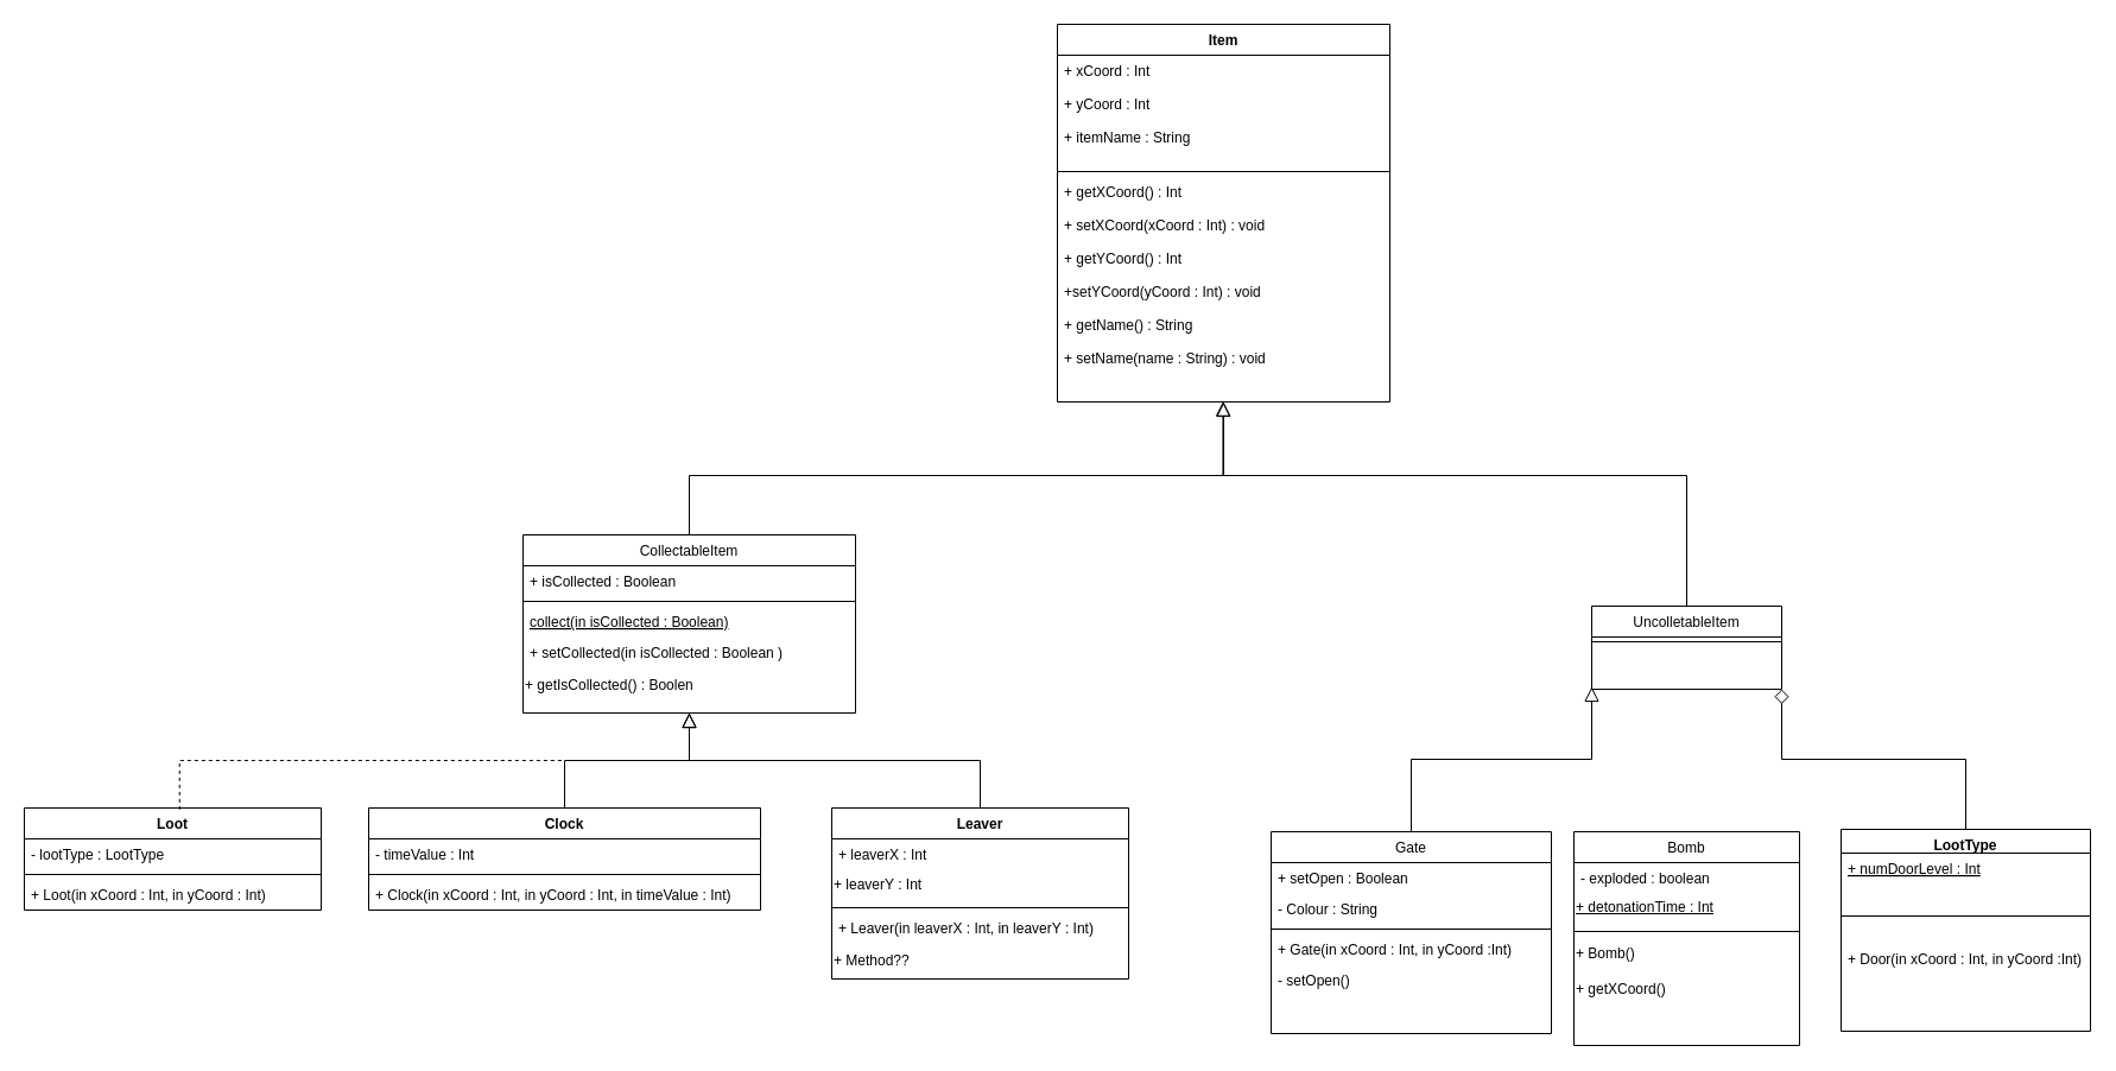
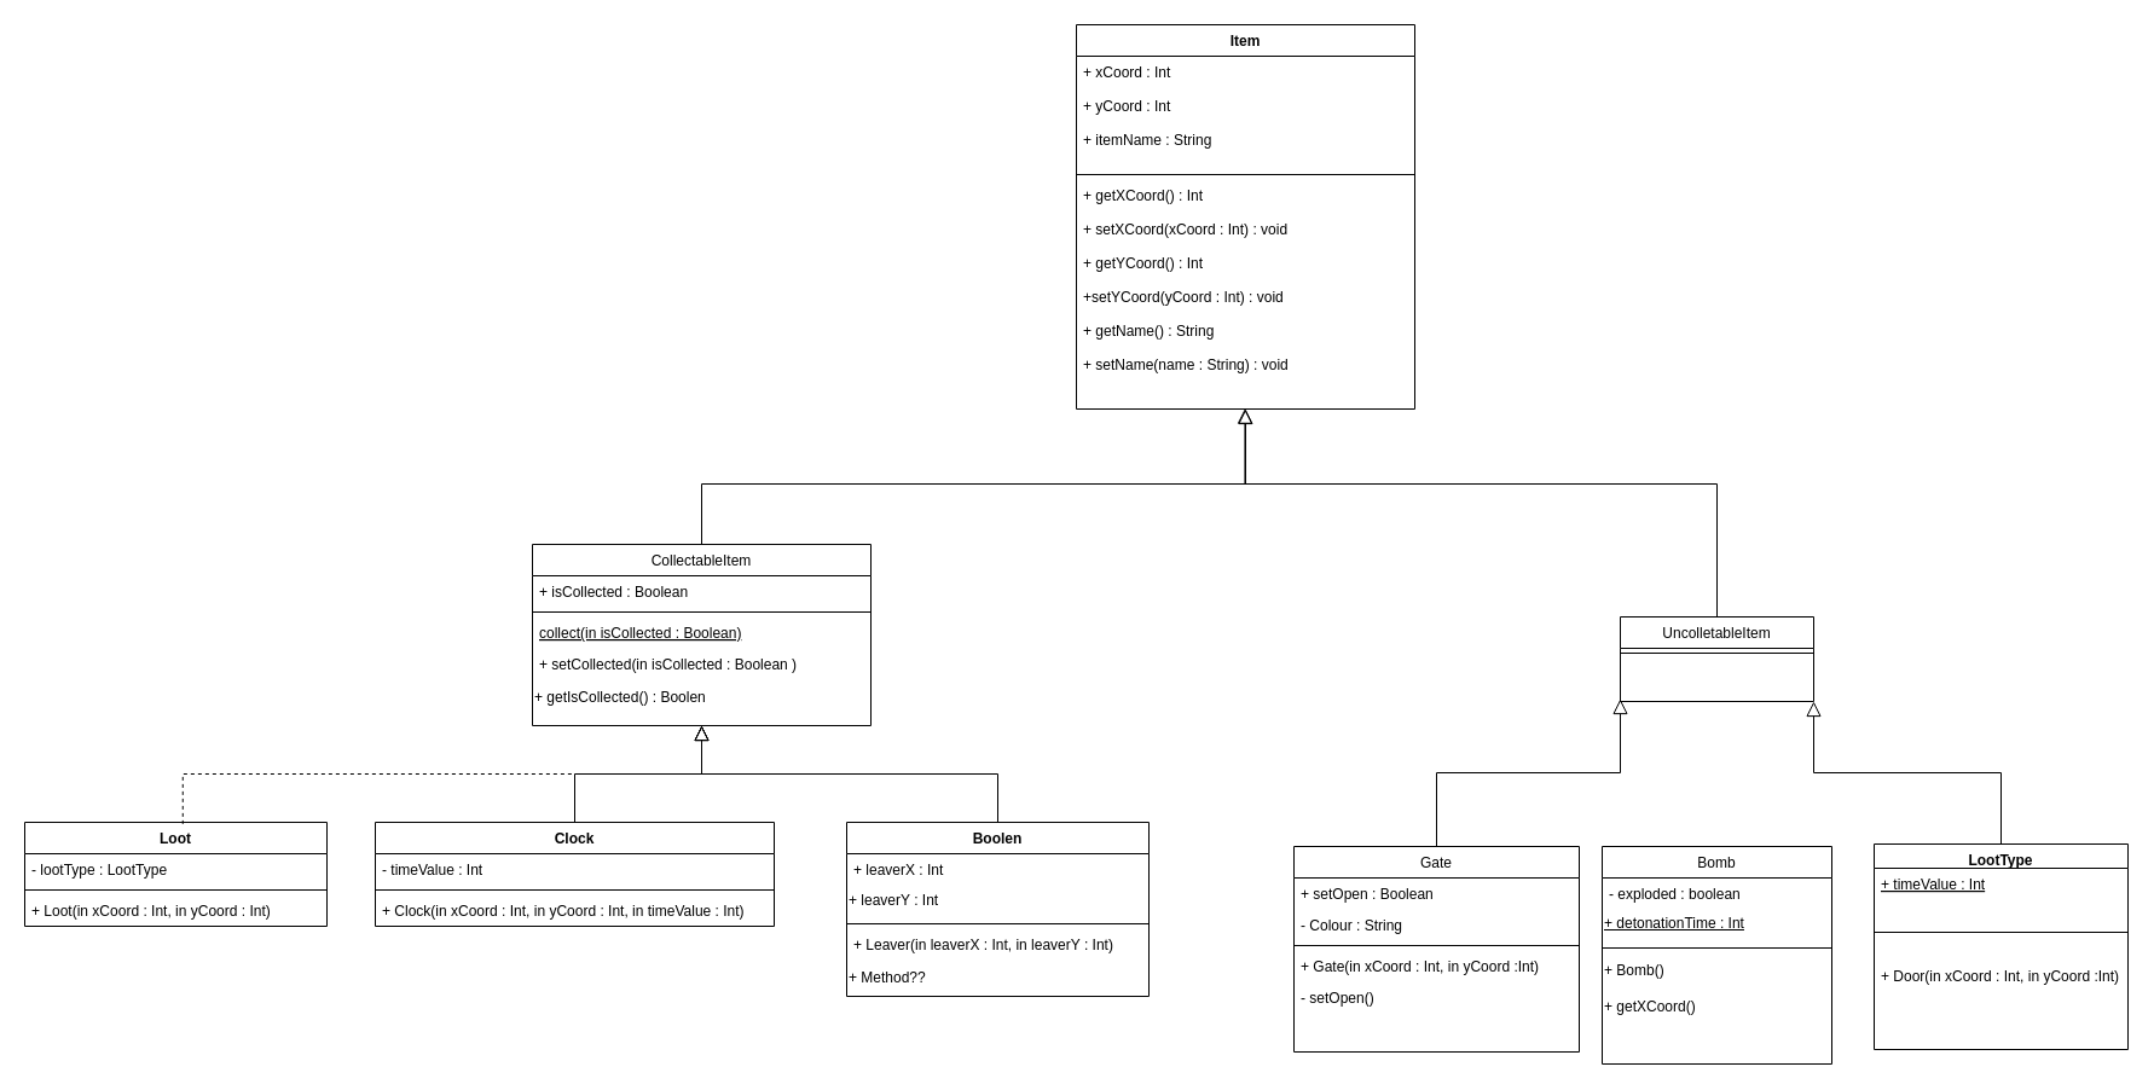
  <mxCell id="0" />
  <mxCell id="1" parent="0" />
  <mxCell id="2" value="CollectableItem" style="swimlane;fontStyle=0;align=center;verticalAlign=top;childLayout=stackLayout;horizontal=1;startSize=26;horizontalStack=0;resizeParent=1;resizeLast=0;collapsible=1;marginBottom=0;rounded=0;shadow=0;strokeWidth=1;" parent="1" vertex="1"><mxGeometry x="440" y="450" width="280" height="150" as="geometry"><mxRectangle x="130" y="380" width="160" height="26" as="alternateBounds" /></mxGeometry></mxCell>
  <mxCell id="3" value="+ isCollected : Boolean" style="text;align=left;verticalAlign=top;spacingLeft=4;spacingRight=4;overflow=hidden;rotatable=0;points=[[0,0.5],[1,0.5]];portConstraint=eastwest;" parent="2" vertex="1"><mxGeometry y="26" width="280" height="26" as="geometry" /></mxCell>
  <mxCell id="4" value="" style="line;html=1;strokeWidth=1;align=left;verticalAlign=middle;spacingTop=-1;spacingLeft=3;spacingRight=3;rotatable=0;labelPosition=right;points=[];portConstraint=eastwest;" parent="2" vertex="1"><mxGeometry y="52" width="280" height="8" as="geometry" /></mxCell>
  <mxCell id="5" value="collect(in isCollected : Boolean)" style="text;align=left;verticalAlign=top;spacingLeft=4;spacingRight=4;overflow=hidden;rotatable=0;points=[[0,0.5],[1,0.5]];portConstraint=eastwest;fontStyle=4" parent="2" vertex="1"><mxGeometry y="60" width="280" height="26" as="geometry" /></mxCell>
  <mxCell id="6" value="+ setCollected(in isCollected : Boolean )" style="text;align=left;verticalAlign=top;spacingLeft=4;spacingRight=4;overflow=hidden;rotatable=0;points=[[0,0.5],[1,0.5]];portConstraint=eastwest;" parent="2" vertex="1"><mxGeometry y="86" width="280" height="26" as="geometry" /></mxCell>
  <mxCell id="7" value="&lt;div align=&quot;left&quot;&gt;+ getIsCollected() : Boolen&lt;br&gt;&lt;/div&gt;" style="text;html=1;align=left;verticalAlign=middle;resizable=0;points=[];autosize=1;strokeColor=none;fillColor=none;" vertex="1" parent="2"><mxGeometry y="112" width="280" height="30" as="geometry" /></mxCell>
  <mxCell id="8" value="" style="endArrow=block;endSize=10;endFill=0;shadow=0;strokeWidth=1;rounded=0;edgeStyle=elbowEdgeStyle;elbow=vertical;" parent="1" source="2" target="15" edge="1"><mxGeometry width="160" relative="1" as="geometry"><mxPoint x="520" y="293" as="sourcePoint" /><mxPoint x="590" y="350" as="targetPoint" /><Array as="points"><mxPoint x="810" y="400" /></Array></mxGeometry></mxCell>
  <mxCell id="9" value="UncolletableItem" style="swimlane;fontStyle=0;align=center;verticalAlign=top;childLayout=stackLayout;horizontal=1;startSize=26;horizontalStack=0;resizeParent=1;resizeLast=0;collapsible=1;marginBottom=0;rounded=0;shadow=0;strokeWidth=1;" parent="1" vertex="1"><mxGeometry x="1340" y="510" width="160" height="70" as="geometry"><mxRectangle x="340" y="380" width="170" height="26" as="alternateBounds" /></mxGeometry></mxCell>
  <mxCell id="10" value="" style="line;html=1;strokeWidth=1;align=left;verticalAlign=middle;spacingTop=-1;spacingLeft=3;spacingRight=3;rotatable=0;labelPosition=right;points=[];portConstraint=eastwest;" parent="9" vertex="1"><mxGeometry y="26" width="160" height="8" as="geometry" /></mxCell>
  <mxCell id="11" value="" style="endArrow=block;endSize=10;endFill=0;shadow=0;strokeWidth=1;rounded=0;edgeStyle=elbowEdgeStyle;elbow=vertical;exitX=0.5;exitY=0;exitDx=0;exitDy=0;entryX=0.498;entryY=0.998;entryDx=0;entryDy=0;entryPerimeter=0;" parent="1" source="9" target="15" edge="1"><mxGeometry width="160" relative="1" as="geometry"><mxPoint x="1110" y="504" as="sourcePoint" /><mxPoint x="810" as="targetPoint" y="410" /><Array as="points"><mxPoint x="1220" y="400" /><mxPoint x="770" y="340" /></Array></mxGeometry></mxCell>
  <mxCell id="12" value="Item" style="swimlane;fontStyle=1;align=center;verticalAlign=top;childLayout=stackLayout;horizontal=1;startSize=26;horizontalStack=0;resizeParent=1;resizeParentMax=0;resizeLast=0;collapsible=1;marginBottom=0;" vertex="1" parent="1"><mxGeometry x="890" y="20" width="280" height="318" as="geometry" /></mxCell>
  <mxCell id="13" value="+ xCoord : Int&#10;&#10;+ yCoord : Int&#10;&#10;+ itemName : String &#10;&#10;" style="text;strokeColor=none;fillColor=none;align=left;verticalAlign=top;spacingLeft=4;spacingRight=4;overflow=hidden;rotatable=0;points=[[0,0.5],[1,0.5]];portConstraint=eastwest;" vertex="1" parent="12"><mxGeometry y="26" width="280" height="94" as="geometry" /></mxCell>
  <mxCell id="14" value="" style="line;strokeWidth=1;fillColor=none;align=left;verticalAlign=middle;spacingTop=-1;spacingLeft=3;spacingRight=3;rotatable=0;labelPosition=right;points=[];portConstraint=eastwest;strokeColor=inherit;" vertex="1" parent="12"><mxGeometry y="120" width="280" height="8" as="geometry" /></mxCell>
  <mxCell id="15" value="+ getXCoord() : Int&#10;&#10;+ setXCoord(xCoord : Int) : void&#10;&#10;+ getYCoord() : Int&#10;&#10;+setYCoord(yCoord : Int) : void&#10;&#10;+ getName() : String&#10;&#10;+ setName(name : String) : void&#10;" style="text;strokeColor=none;fillColor=none;align=left;verticalAlign=top;spacingLeft=4;spacingRight=4;overflow=hidden;rotatable=0;points=[[0,0.5],[1,0.5]];portConstraint=eastwest;" vertex="1" parent="12"><mxGeometry y="128" width="280" height="190" as="geometry" /></mxCell>
  <mxCell id="16" value="Gate" style="swimlane;fontStyle=0;align=center;verticalAlign=top;childLayout=stackLayout;horizontal=1;startSize=26;horizontalStack=0;resizeParent=1;resizeLast=0;collapsible=1;marginBottom=0;rounded=0;shadow=0;strokeWidth=1;" vertex="1" parent="1"><mxGeometry x="1070" y="700" width="236" height="170" as="geometry"><mxRectangle x="508" y="120" width="160" height="26" as="alternateBounds" /></mxGeometry></mxCell>
  <mxCell id="17" value="+ setOpen : Boolean" style="text;align=left;verticalAlign=top;spacingLeft=4;spacingRight=4;overflow=hidden;rotatable=0;points=[[0,0.5],[1,0.5]];portConstraint=eastwest;" vertex="1" parent="16"><mxGeometry y="26" width="236" height="26" as="geometry" /></mxCell>
  <mxCell id="18" value="- Colour : String" style="text;align=left;verticalAlign=top;spacingLeft=4;spacingRight=4;overflow=hidden;rotatable=0;points=[[0,0.5],[1,0.5]];portConstraint=eastwest;rounded=0;shadow=0;html=0;" vertex="1" parent="16"><mxGeometry y="52" width="236" height="26" as="geometry" /></mxCell>
  <mxCell id="19" value="" style="line;html=1;strokeWidth=1;align=left;verticalAlign=middle;spacingTop=-1;spacingLeft=3;spacingRight=3;rotatable=0;labelPosition=right;points=[];portConstraint=eastwest;" vertex="1" parent="16"><mxGeometry y="78" width="236" height="8" as="geometry" /></mxCell>
  <mxCell id="20" value="+ Gate(in xCoord : Int, in yCoord :Int)" style="text;align=left;verticalAlign=top;spacingLeft=4;spacingRight=4;overflow=hidden;rotatable=0;points=[[0,0.5],[1,0.5]];portConstraint=eastwest;" vertex="1" parent="16"><mxGeometry y="86" width="236" height="26" as="geometry" /></mxCell>
  <mxCell id="21" value="- setOpen() " style="text;align=left;verticalAlign=top;spacingLeft=4;spacingRight=4;overflow=hidden;rotatable=0;points=[[0,0.5],[1,0.5]];portConstraint=eastwest;" vertex="1" parent="16"><mxGeometry y="112" width="236" height="26" as="geometry" /></mxCell>
  <mxCell id="22" value="Bomb" style="swimlane;fontStyle=0;align=center;verticalAlign=top;childLayout=stackLayout;horizontal=1;startSize=26;horizontalStack=0;resizeParent=1;resizeLast=0;collapsible=1;marginBottom=0;rounded=0;shadow=0;strokeWidth=1;" vertex="1" parent="1"><mxGeometry x="1325" y="700" width="190" height="180" as="geometry"><mxRectangle x="130" y="380" width="160" height="26" as="alternateBounds" /></mxGeometry></mxCell>
  <mxCell id="23" value="- exploded : boolean" style="text;align=left;verticalAlign=top;spacingLeft=4;spacingRight=4;overflow=hidden;rotatable=0;points=[[0,0.5],[1,0.5]];portConstraint=eastwest;" vertex="1" parent="22"><mxGeometry y="26" width="190" height="24" as="geometry" /></mxCell>
  <mxCell id="24" value="&lt;u&gt;+ detonationTime : Int&lt;br&gt;&lt;/u&gt;" style="text;whiteSpace=wrap;html=1;" vertex="1" parent="22"><mxGeometry y="50" width="190" height="30" as="geometry" /></mxCell>
  <mxCell id="25" value="" style="line;html=1;strokeWidth=1;align=left;verticalAlign=middle;spacingTop=-1;spacingLeft=3;spacingRight=3;rotatable=0;labelPosition=right;points=[];portConstraint=eastwest;" vertex="1" parent="22"><mxGeometry y="80" width="190" height="8" as="geometry" /></mxCell>
  <mxCell id="26" value="+ Bomb()" style="text;html=1;align=left;verticalAlign=middle;resizable=0;points=[];autosize=1;strokeColor=none;fillColor=none;" vertex="1" parent="22"><mxGeometry y="88" width="190" height="30" as="geometry" /></mxCell>
  <mxCell id="27" value="+ getXCoord()" style="text;html=1;align=left;verticalAlign=middle;resizable=0;points=[];autosize=1;strokeColor=none;fillColor=none;" vertex="1" parent="22"><mxGeometry y="118" width="190" height="30" as="geometry" /></mxCell>
  <mxCell id="28" value="LootType" style="swimlane;fontStyle=1;align=center;verticalAlign=top;childLayout=stackLayout;horizontal=1;startSize=20;horizontalStack=0;resizeParent=1;resizeParentMax=0;resizeLast=0;collapsible=1;marginBottom=0;" vertex="1" parent="1"><mxGeometry x="1550" y="698" width="210" height="170" as="geometry" /></mxCell>
- <mxCell id="29" value="+ numDoorLevel : Int&#10;" style="text;strokeColor=none;fillColor=none;align=left;verticalAlign=top;spacingLeft=4;spacingRight=4;overflow=hidden;rotatable=0;points=[[0,0.5],[1,0.5]];portConstraint=eastwest;fontStyle=4" vertex="1" parent="28"><mxGeometry y="20" width="210" height="30" as="geometry" /></mxCell>
+ <mxCell id="29" value="+ timeValue : Int&#10;" style="text;strokeColor=none;fillColor=none;align=left;verticalAlign=top;spacingLeft=4;spacingRight=4;overflow=hidden;rotatable=0;points=[[0,0.5],[1,0.5]];portConstraint=eastwest;fontStyle=4" vertex="1" parent="28"><mxGeometry y="20" width="210" height="30" as="geometry" /></mxCell>
  <mxCell id="30" value="" style="line;strokeWidth=1;fillColor=none;align=left;verticalAlign=middle;spacingTop=-1;spacingLeft=3;spacingRight=3;rotatable=0;labelPosition=right;points=[];portConstraint=eastwest;strokeColor=inherit;" vertex="1" parent="28"><mxGeometry y="50" width="210" height="46" as="geometry" /></mxCell>
  <mxCell id="31" value="+ Door(in xCoord : Int, in yCoord :Int)" style="text;strokeColor=none;fillColor=none;align=left;verticalAlign=top;spacingLeft=4;spacingRight=4;overflow=hidden;rotatable=0;points=[[0,0.5],[1,0.5]];portConstraint=eastwest;" vertex="1" parent="28"><mxGeometry y="96" width="210" height="74" as="geometry" /></mxCell>
- <mxCell id="32" value="" style="endArrow=diamond;endSize=10;endFill=0;shadow=0;strokeWidth=1;rounded=0;edgeStyle=elbowEdgeStyle;elbow=vertical;entryX=1;entryY=1;entryDx=0;entryDy=0;exitX=0.5;exitY=0;exitDx=0;exitDy=0;" edge="1" parent="1" source="28" target="9"><mxGeometry width="160" relative="1" as="geometry"><mxPoint x="1430" y="710" as="sourcePoint" /><mxPoint x="1430" y="590" as="targetPoint" /></mxGeometry></mxCell>
+ <mxCell id="32" value="" style="endArrow=block;endSize=10;endFill=0;shadow=0;strokeWidth=1;rounded=0;edgeStyle=elbowEdgeStyle;elbow=vertical;entryX=1;entryY=1;entryDx=0;entryDy=0;exitX=0.5;exitY=0;exitDx=0;exitDy=0;" edge="1" parent="1" source="28" target="9"><mxGeometry width="160" relative="1" as="geometry"><mxPoint x="1430" y="710" as="sourcePoint" /><mxPoint x="1430" y="590" as="targetPoint" /></mxGeometry></mxCell>
  <mxCell id="33" value="" style="endArrow=block;endSize=10;endFill=0;shadow=0;strokeWidth=1;rounded=0;edgeStyle=elbowEdgeStyle;elbow=vertical;entryX=0.5;entryY=1;entryDx=0;entryDy=0;exitX=0.5;exitY=0;exitDx=0;exitDy=0;" edge="1" parent="1" source="16"><mxGeometry width="160" relative="1" as="geometry"><mxPoint x="1340" y="698" as="sourcePoint" /><mxPoint x="1340" y="578" as="targetPoint" /></mxGeometry></mxCell>
  <mxCell id="34" value="Loot" style="swimlane;fontStyle=1;align=center;verticalAlign=top;childLayout=stackLayout;horizontal=1;startSize=26;horizontalStack=0;resizeParent=1;resizeParentMax=0;resizeLast=0;collapsible=1;marginBottom=0;" vertex="1" parent="1"><mxGeometry x="20" y="680" width="250" height="86" as="geometry" /></mxCell>
  <mxCell id="35" value="- lootType : LootType" style="text;strokeColor=none;fillColor=none;align=left;verticalAlign=top;spacingLeft=4;spacingRight=4;overflow=hidden;rotatable=0;points=[[0,0.5],[1,0.5]];portConstraint=eastwest;" vertex="1" parent="34"><mxGeometry y="26" width="250" height="26" as="geometry" /></mxCell>
  <mxCell id="36" value="" style="line;strokeWidth=1;fillColor=none;align=left;verticalAlign=middle;spacingTop=-1;spacingLeft=3;spacingRight=3;rotatable=0;labelPosition=right;points=[];portConstraint=eastwest;strokeColor=inherit;" vertex="1" parent="34"><mxGeometry y="52" width="250" height="8" as="geometry" /></mxCell>
  <mxCell id="37" value="+ Loot(in xCoord : Int, in yCoord : Int)" style="text;strokeColor=none;fillColor=none;align=left;verticalAlign=top;spacingLeft=4;spacingRight=4;overflow=hidden;rotatable=0;points=[[0,0.5],[1,0.5]];portConstraint=eastwest;" vertex="1" parent="34"><mxGeometry y="60" width="250" height="26" as="geometry" /></mxCell>
  <mxCell id="38" value="Clock" style="swimlane;fontStyle=1;align=center;verticalAlign=top;childLayout=stackLayout;horizontal=1;startSize=26;horizontalStack=0;resizeParent=1;resizeParentMax=0;resizeLast=0;collapsible=1;marginBottom=0;" vertex="1" parent="1"><mxGeometry y="680" width="330" height="86" as="geometry" x="310" /></mxCell>
  <mxCell id="39" value="- timeValue : Int" style="text;strokeColor=none;fillColor=none;align=left;verticalAlign=top;spacingLeft=4;spacingRight=4;overflow=hidden;rotatable=0;points=[[0,0.5],[1,0.5]];portConstraint=eastwest;" vertex="1" parent="38"><mxGeometry y="26" width="330" height="26" as="geometry" /></mxCell>
  <mxCell id="40" value="" style="line;strokeWidth=1;fillColor=none;align=left;verticalAlign=middle;spacingTop=-1;spacingLeft=3;spacingRight=3;rotatable=0;labelPosition=right;points=[];portConstraint=eastwest;strokeColor=inherit;" vertex="1" parent="38"><mxGeometry y="52" width="330" height="8" as="geometry" /></mxCell>
  <mxCell id="41" value="+ Clock(in xCoord : Int, in yCoord : Int, in timeValue : Int)" style="text;strokeColor=none;fillColor=none;align=left;verticalAlign=top;spacingLeft=4;spacingRight=4;overflow=hidden;rotatable=0;points=[[0,0.5],[1,0.5]];portConstraint=eastwest;" vertex="1" parent="38"><mxGeometry y="60" width="330" height="26" as="geometry" /></mxCell>
  <mxCell id="42" value="" style="endArrow=block;endSize=10;endFill=0;shadow=0;strokeWidth=1;rounded=0;edgeStyle=elbowEdgeStyle;elbow=vertical;entryX=0.5;entryY=1;entryDx=0;entryDy=0;exitX=0.523;exitY=0.016;exitDx=0;exitDy=0;exitPerimeter=0;dashed=1;" edge="1" parent="1" source="34" target="2"><mxGeometry width="160" relative="1" as="geometry"><mxPoint x="350" y="670" as="sourcePoint" /><mxPoint x="640" y="358" as="targetPoint" /><Array as="points"><mxPoint x="470" y="640" /></Array></mxGeometry></mxCell>
  <mxCell id="43" value="" style="endArrow=block;endSize=10;endFill=0;shadow=0;strokeWidth=1;rounded=0;edgeStyle=elbowEdgeStyle;elbow=vertical;exitX=0.5;exitY=0;exitDx=0;exitDy=0;" edge="1" parent="1" source="38"><mxGeometry width="160" relative="1" as="geometry"><mxPoint x="665" y="680" as="sourcePoint" /><mxPoint x="580" y="600" as="targetPoint" /></mxGeometry></mxCell>
- <mxCell id="44" value="Leaver" style="swimlane;fontStyle=1;align=center;verticalAlign=top;childLayout=stackLayout;horizontal=1;startSize=26;horizontalStack=0;resizeParent=1;resizeParentMax=0;resizeLast=0;collapsible=1;marginBottom=0;" vertex="1" parent="1"><mxGeometry x="700" y="680" width="250" height="144" as="geometry" /></mxCell>
+ <mxCell id="44" value="Boolen" style="swimlane;fontStyle=1;align=center;verticalAlign=top;childLayout=stackLayout;horizontal=1;startSize=26;horizontalStack=0;resizeParent=1;resizeParentMax=0;resizeLast=0;collapsible=1;marginBottom=0;" vertex="1" parent="1"><mxGeometry x="700" y="680" width="250" height="144" as="geometry" /></mxCell>
  <mxCell id="45" value="+ leaverX : Int&#10;" style="text;strokeColor=none;fillColor=none;align=left;verticalAlign=top;spacingLeft=4;spacingRight=4;overflow=hidden;rotatable=0;points=[[0,0.5],[1,0.5]];portConstraint=eastwest;" vertex="1" parent="44"><mxGeometry y="26" width="250" height="24" as="geometry" /></mxCell>
  <mxCell id="46" value="+ leaverY : Int" style="text;html=1;align=left;verticalAlign=middle;resizable=0;points=[];autosize=1;strokeColor=none;fillColor=none;" vertex="1" parent="44"><mxGeometry y="50" width="250" height="30" as="geometry" /></mxCell>
  <mxCell id="47" value="" style="line;strokeWidth=1;fillColor=none;align=left;verticalAlign=middle;spacingTop=-1;spacingLeft=3;spacingRight=3;rotatable=0;labelPosition=right;points=[];portConstraint=eastwest;strokeColor=inherit;" vertex="1" parent="44"><mxGeometry y="80" width="250" height="8" as="geometry" /></mxCell>
  <mxCell id="48" value="+ Leaver(in leaverX : Int, in leaverY : Int)" style="text;strokeColor=none;fillColor=none;align=left;verticalAlign=top;spacingLeft=4;spacingRight=4;overflow=hidden;rotatable=0;points=[[0,0.5],[1,0.5]];portConstraint=eastwest;" vertex="1" parent="44"><mxGeometry y="88" width="250" height="26" as="geometry" /></mxCell>
  <mxCell id="49" value="+ Method?? " style="text;html=1;align=left;verticalAlign=middle;resizable=0;points=[];autosize=1;strokeColor=none;fillColor=none;" vertex="1" parent="44"><mxGeometry y="114" width="250" height="30" as="geometry" /></mxCell>
  <mxCell id="50" value="" style="endArrow=block;endSize=10;endFill=0;shadow=0;strokeWidth=1;rounded=0;edgeStyle=elbowEdgeStyle;elbow=vertical;exitX=0.5;exitY=0;exitDx=0;exitDy=0;" edge="1" parent="1" source="44"><mxGeometry width="160" relative="1" as="geometry"><mxPoint x="485" y="690" as="sourcePoint" /><mxPoint x="580" y="600" as="targetPoint" /></mxGeometry></mxCell>
